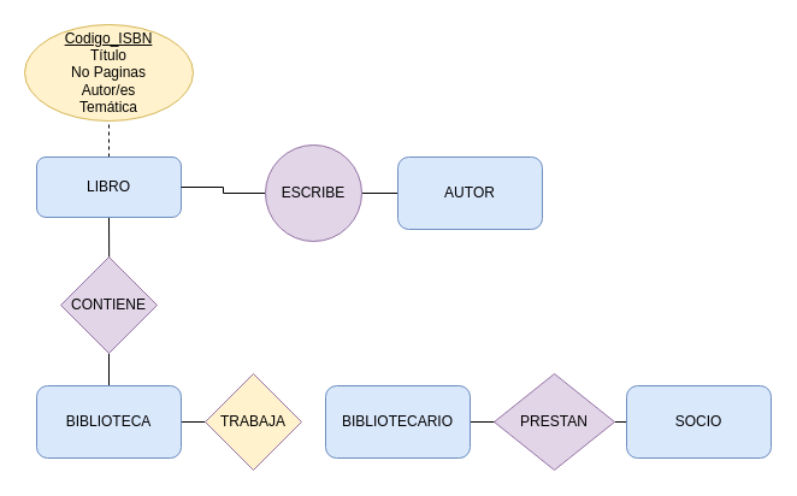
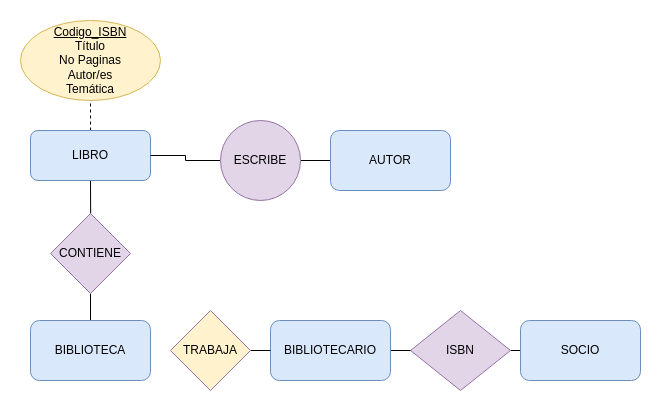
  <mxCell id="0" />
  <mxCell id="1" parent="0" />
  <mxCell id="2" style="edgeStyle=orthogonalEdgeStyle;rounded=0;orthogonalLoop=1;jettySize=auto;html=1;exitX=0;exitY=0.5;exitDx=0;exitDy=0;entryX=1;entryY=0.5;entryDx=0;entryDy=0;endArrow=none;endFill=0;" edge="1" parent="1" source="3" target="8"><mxGeometry relative="1" as="geometry" /></mxCell>
  <mxCell id="3" value="AUTOR" style="rounded=1;whiteSpace=wrap;html=1;fillColor=#dae8fc;strokeColor=#6c8ebf;" vertex="1" parent="1"><mxGeometry x="330" y="130" width="120" height="60" as="geometry" /></mxCell>
  <mxCell id="4" style="edgeStyle=orthogonalEdgeStyle;rounded=0;orthogonalLoop=1;jettySize=auto;html=1;exitX=0.5;exitY=1;exitDx=0;exitDy=0;entryX=0.502;entryY=0.01;entryDx=0;entryDy=0;entryPerimeter=0;endArrow=none;endFill=0;" edge="1" parent="1" source="6" target="10"><mxGeometry relative="1" as="geometry" /></mxCell>
  <mxCell id="5" style="edgeStyle=orthogonalEdgeStyle;rounded=0;orthogonalLoop=1;jettySize=auto;html=1;exitX=0.5;exitY=0;exitDx=0;exitDy=0;entryX=0.5;entryY=1;entryDx=0;entryDy=0;endArrow=none;endFill=0;dashed=1;" edge="1" parent="1" source="6" target="20"><mxGeometry relative="1" as="geometry" /></mxCell>
  <mxCell id="6" value="LIBRO" style="rounded=1;whiteSpace=wrap;html=1;fillColor=#dae8fc;strokeColor=#6c8ebf;" vertex="1" parent="1"><mxGeometry x="30" y="130" width="120" height="50" as="geometry" /></mxCell>
  <mxCell id="7" style="edgeStyle=orthogonalEdgeStyle;rounded=0;orthogonalLoop=1;jettySize=auto;html=1;exitX=0;exitY=0.5;exitDx=0;exitDy=0;entryX=1;entryY=0.5;entryDx=0;entryDy=0;endArrow=none;endFill=0;" edge="1" parent="1" source="8" target="6"><mxGeometry relative="1" as="geometry" /></mxCell>
  <mxCell id="8" value="ESCRIBE" style="ellipse;whiteSpace=wrap;html=1;fillColor=#e1d5e7;strokeColor=#9673a6;" vertex="1" parent="1"><mxGeometry x="220" y="120" width="80" height="80" as="geometry" /></mxCell>
  <mxCell id="9" style="edgeStyle=orthogonalEdgeStyle;rounded=0;orthogonalLoop=1;jettySize=auto;html=1;exitX=0.5;exitY=1;exitDx=0;exitDy=0;entryX=0.5;entryY=0;entryDx=0;entryDy=0;endArrow=none;endFill=0;" edge="1" parent="1" source="10" target="12"><mxGeometry relative="1" as="geometry" /></mxCell>
  <mxCell id="10" value="CONTIENE" style="rhombus;whiteSpace=wrap;html=1;fillColor=#e1d5e7;strokeColor=#9673a6;" vertex="1" parent="1"><mxGeometry x="50" y="213" width="80" height="80" as="geometry" /></mxCell>
- <mxCell id="11" style="edgeStyle=orthogonalEdgeStyle;rounded=0;orthogonalLoop=1;jettySize=auto;html=1;exitX=1;exitY=0.5;exitDx=0;exitDy=0;entryX=0;entryY=0.5;entryDx=0;entryDy=0;endArrow=none;endFill=0;" edge="1" parent="1" source="12" target="19"><mxGeometry relative="1" as="geometry" /></mxCell>
  <mxCell id="12" value="BIBLIOTECA" style="rounded=1;whiteSpace=wrap;html=1;fillColor=#dae8fc;strokeColor=#6c8ebf;" vertex="1" parent="1"><mxGeometry x="30" y="320" width="120" height="60" as="geometry" /></mxCell>
  <mxCell id="13" style="edgeStyle=orthogonalEdgeStyle;rounded=0;orthogonalLoop=1;jettySize=auto;html=1;exitX=0;exitY=0.5;exitDx=0;exitDy=0;entryX=1;entryY=0.5;entryDx=0;entryDy=0;endArrow=none;endFill=0;" edge="1" parent="1" source="14" target="15"><mxGeometry relative="1" as="geometry" /></mxCell>
  <mxCell id="14" value="SOCIO" style="rounded=1;whiteSpace=wrap;html=1;fillColor=#dae8fc;strokeColor=#6c8ebf;" vertex="1" parent="1"><mxGeometry x="520" y="320" width="120" height="60" as="geometry" /></mxCell>
- <mxCell id="15" value="PRESTAN" style="rhombus;whiteSpace=wrap;html=1;fillColor=#e1d5e7;strokeColor=#9673a6;" vertex="1" parent="1"><mxGeometry x="410" y="310" width="100" height="80" as="geometry" /></mxCell>
+ <mxCell id="15" value="ISBN" style="rhombus;whiteSpace=wrap;html=1;fillColor=#e1d5e7;strokeColor=#9673a6;" vertex="1" parent="1"><mxGeometry x="410" y="310" width="100" height="80" as="geometry" /></mxCell>
  <mxCell id="16" style="edgeStyle=orthogonalEdgeStyle;rounded=0;orthogonalLoop=1;jettySize=auto;html=1;exitX=1;exitY=0.5;exitDx=0;exitDy=0;entryX=0;entryY=0.5;entryDx=0;entryDy=0;endArrow=none;endFill=0;" edge="1" parent="1" source="17" target="15"><mxGeometry relative="1" as="geometry" /></mxCell>
  <mxCell id="17" value="BIBLIOTECARIO" style="rounded=1;whiteSpace=wrap;html=1;fillColor=#dae8fc;strokeColor=#6c8ebf;" vertex="1" parent="1"><mxGeometry x="270" y="320" width="120" height="60" as="geometry" /></mxCell>
+ <mxCell id="18" style="edgeStyle=orthogonalEdgeStyle;rounded=0;orthogonalLoop=1;jettySize=auto;html=1;exitX=1;exitY=0.5;exitDx=0;exitDy=0;entryX=0;entryY=0.5;entryDx=0;entryDy=0;endArrow=none;endFill=0;" edge="1" parent="1" source="19" target="17"><mxGeometry relative="1" as="geometry" /></mxCell>
  <mxCell id="19" value="TRABAJA" style="rhombus;whiteSpace=wrap;html=1;fillColor=#fff2cc;strokeColor=#9673a6;" vertex="1" parent="1"><mxGeometry x="170" y="310" width="80" height="80" as="geometry" /></mxCell>
  <mxCell id="20" value="&lt;u&gt;Codigo_ISBN&lt;/u&gt;&lt;br&gt;Título&lt;br&gt;No Paginas&lt;br&gt;Autor/es&lt;br&gt;Temática" style="ellipse;whiteSpace=wrap;html=1;rounded=1;fillColor=#fff2cc;strokeColor=#d6b656;" vertex="1" parent="1"><mxGeometry x="20" y="20" width="140" height="80" as="geometry" /></mxCell>
